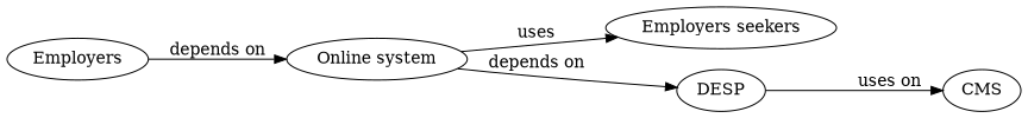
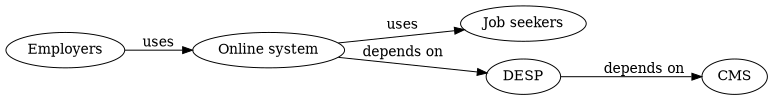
  digraph {
    rankdir=LR
-   n1 [label="Employers seekers"]
+   n1 [label="Job seekers"]
    n2 [label="Online system"]
    n3 [label=DESP]
    n4 [label=CMS]
    n5 [label=Employers]
    n2 -> n1 [label=uses]
    n2 -> n3 [label="depends on"]
-   n3 -> n4 [label="uses on"]
-   n5 -> n2 [label="depends on"]
+   n3 -> n4 [label="depends on"]
+   n5 -> n2 [label=uses]
  }
